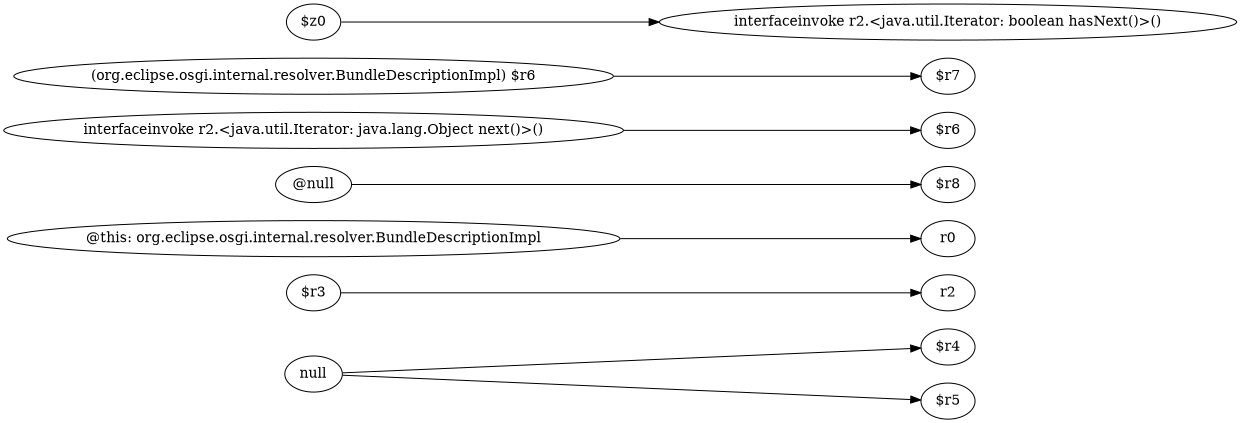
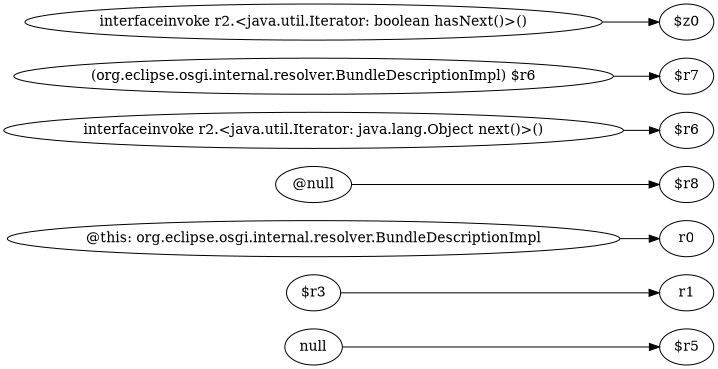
  digraph {
    rankdir=LR
    n1 [label=null]
-   n2 [label="$r4"]
    n3 [label="$r5"]
    n4 [label="$r3"]
-   n5 [label=r2]
+   n5 [label=r1]
    n6 [label=r0]
    n7 [label="@null"]
    n8 [label="$r8"]
    n9 [label="@this: org.eclipse.osgi.internal.resolver.BundleDescriptionImpl"]
    n10 [label="interfaceinvoke r2.<java.util.Iterator: java.lang.Object next()>()"]
    n11 [label="$r6"]
    n12 [label="(org.eclipse.osgi.internal.resolver.BundleDescriptionImpl) $r6"]
    n13 [label="$r7"]
    n14 [label="interfaceinvoke r2.<java.util.Iterator: boolean hasNext()>()"]
    n15 [label="$z0"]
-   n1 -> n2
    n1 -> n3
    n4 -> n5
    n7 -> n8
    n9 -> n6
    n10 -> n11
    n12 -> n13
-   n15 -> n14
+   n14 -> n15
  }
